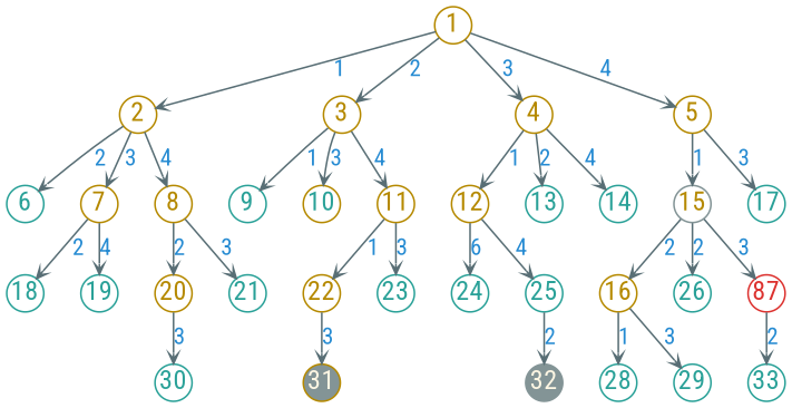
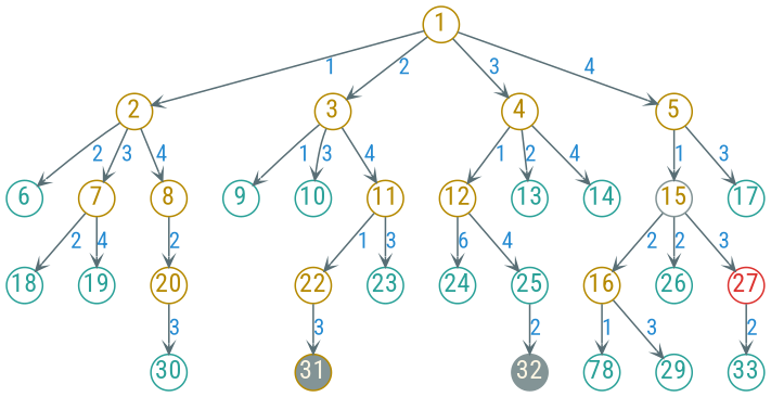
  digraph {
    fontname="Roboto Condensed"
    nodesep=0.3
    rankdir=TB
    ranksep=0.2
    node [color="#2aa198" fixedsize=true fontcolor="#2aa198" fontname="Roboto Condensed" fontsize=16 shape=circle]
    edge [arrowhead=vee arrowsize=0.6 color="#586e75" fontcolor="#268bd2" fontname="Roboto Condensed" fontsize=14]
    1 [color="#b58900" fontcolor="#b58900" width=0.3]
    2 [color="#b58900" fontcolor="#b58900" width=0.3]
    3 [color="#b58900" fontcolor="#b58900" width=0.3]
    4 [color="#b58900" fontcolor="#b58900" width=0.3]
    5 [color="#b58900" fontcolor="#b58900" width=0.3]
    6 [width=0.3]
    7 [color="#b58900" fontcolor="#b58900" width=0.3]
    8 [color="#b58900" fontcolor="#b58900" width=0.3]
    9 [width=0.3]
-   10 [color="#b58900" width=0.3]
+   10 [width=0.3]
    11 [color="#b58900" fontcolor="#b58900" width=0.3]
    12 [color="#b58900" fontcolor="#b58900" width=0.3]
    13 [width=0.3]
    14 [width=0.3]
    15 [color="#839496" fontcolor="#b58900" width=0.3]
    17 [width=0.3]
    18 [width=0.3]
    19 [width=0.3]
    20 [color="#b58900" fontcolor="#b58900" width=0.3]
-   21 [width=0.3]
    22 [color="#b58900" fontcolor="#b58900" width=0.3]
    23 [width=0.3]
    24 [width=0.3]
    25 [width=0.3]
    16 [color="#b58900" fontcolor="#b58900" width=0.3]
    26 [width=0.3]
-   27 [color="#dc322f" fontcolor="#dc322f" width=0.3 label=87]
-   28 [width=0.3]
+   27 [color="#dc322f" fontcolor="#dc322f" width=0.3]
+   28 [width=0.3 label=78]
    29 [width=0.3]
    30 [width=0.3]
    31 [color="#b58900" fillcolor="#839496" fontcolor="#fdf6e3" style=filled width=0.3]
    32 [color="#839496" fillcolor="#839496" fontcolor="#fdf6e3" style=filled width=0.3]
    33 [width=0.3]
    1 -> 2 [label=1]
    1 -> 3 [label=2]
    1 -> 4 [label=3]
    1 -> 5 [label=4]
    2 -> 6 [label=2]
    2 -> 7 [label=3]
    2 -> 8 [label=4]
    3 -> 9 [label=1]
    3 -> 10 [label=3]
    3 -> 11 [label=4]
    4 -> 12 [label=1]
    4 -> 13 [label=2]
    4 -> 14 [label=4]
    5 -> 15 [label=1]
    5 -> 17 [label=3]
    7 -> 18 [label=2]
    7 -> 19 [label=4]
    8 -> 20 [label=2]
-   8 -> 21 [label=3]
    11 -> 22 [label=1]
    11 -> 23 [label=3]
    12 -> 24 [label=6]
    12 -> 25 [label=4]
    15 -> 16 [label=2]
    15 -> 26 [label=2]
    15 -> 27 [label=3]
    20 -> 30 [label=3]
    22 -> 31 [label=3]
    25 -> 32 [label=2]
    16 -> 28 [label=1]
    16 -> 29 [label=3]
    27 -> 33 [label=2]
  }
